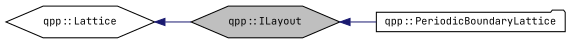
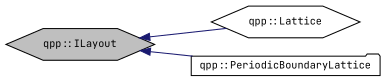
  digraph {
    fontname="JetBrains Mono"
    rankdir=LR
    node [color=black fillcolor=white fontname="JetBrains Mono" fontsize=10 shape=hexagon style=filled]
    edge [color=midnightblue dir=back fontname="JetBrains Mono" fontsize=10 labelfontname=Helvetica labelfontsize=10 style=solid]
    n1 [fillcolor=grey75 fontcolor=black height=0.2 label="qpp::ILayout" width=0.4]
    n2 [height=0.2 label="qpp::Lattice" width=0.4]
    n3 [height=0.2 label="qpp::PeriodicBoundaryLattice" shape=folder width=0.4]
-   n2 -> n1
+   n1 -> n2
    n1 -> n3
  }
